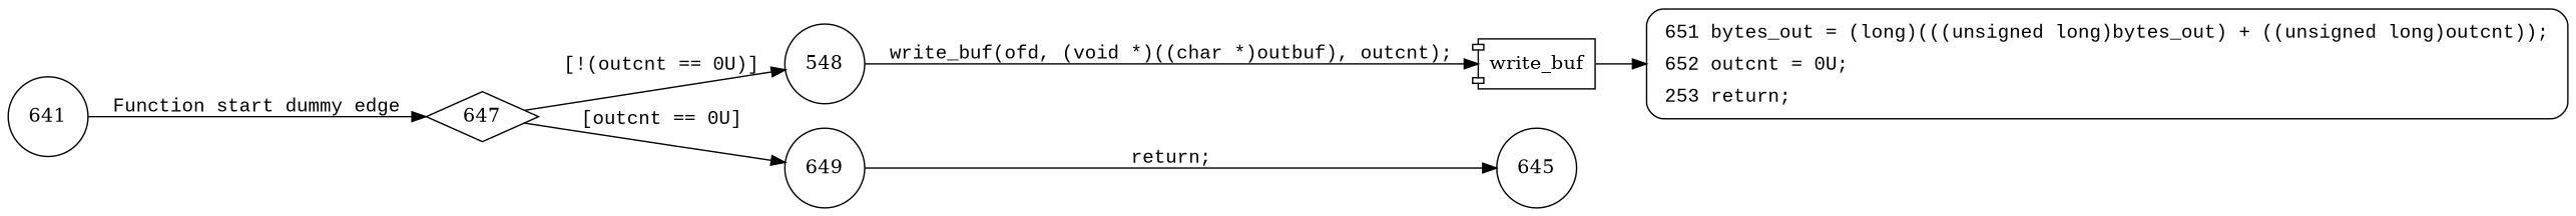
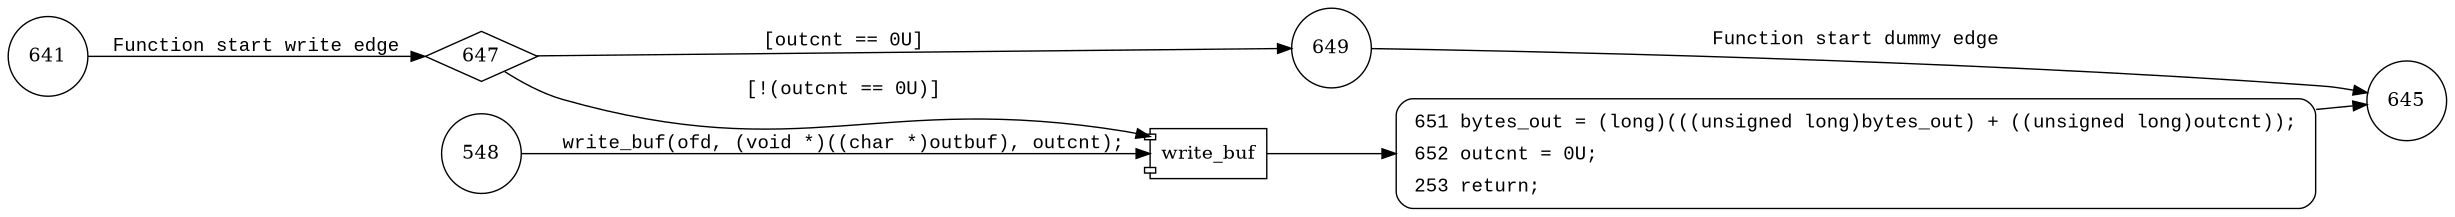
  digraph {
    rankdir=LR
    node [shape=circle]
    edge [fontname="Courier New"]
    n1 [label=641]
    647 [shape=diamond]
    n3 [label=548]
    649
    n5 [label=write_buf shape=component]
    645
    n7 [fillcolor=white fontname="Courier New" label=<<table border="0" cellborder="0" cellpadding="3" bgcolor="white"><tr><td align="right">651</td><td align="left">bytes_out = (long)(((unsigned long)bytes_out) + ((unsigned long)outcnt));</td></tr><tr><td align="right">652</td><td align="left">outcnt = 0U;</td></tr><tr><td align="right">253</td><td align="left">return;</td></tr></table>> penwidth=1 shape=Mrecord style="filled,bold"]
-   n1 -> 647 [label="Function start dummy edge"]
-   647 -> n3 [label="[!(outcnt == 0U)]"]
+   n1 -> 647 [label="Function start write edge"]
+   647 -> n5 [label="[!(outcnt == 0U)]"]
    647 -> 649 [label="[outcnt == 0U]"]
    n3 -> n5 [label="write_buf(ofd, (void *)((char *)outbuf), outcnt);"]
-   649 -> 645 [label="return;"]
+   649 -> 645 [label="Function start dummy edge"]
    n5 -> n7
+   n7 -> 645 [fontname=""]
  }
